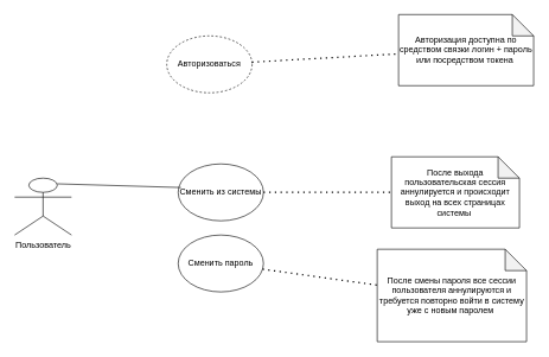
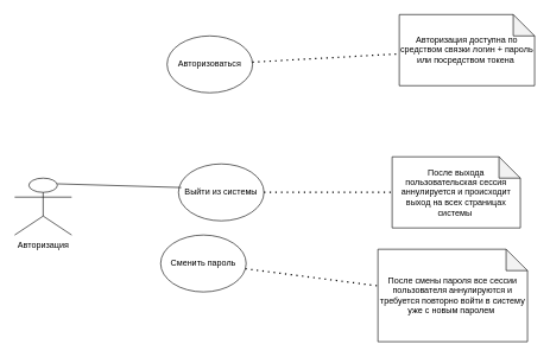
  <mxCell id="0" />
  <mxCell id="1" parent="0" />
- <mxCell id="2" value="Пользователь" style="shape=umlActor;verticalLabelPosition=bottom;verticalAlign=top;html=1;outlineConnect=0;" vertex="1" parent="1"><mxGeometry x="20" y="250" width="80" height="80" as="geometry" /></mxCell>
- <mxCell id="3" value="Авторизоваться" style="ellipse;whiteSpace=wrap;html=1;dashed=1;" vertex="1" parent="1"><mxGeometry x="234" y="50" width="120" height="80" as="geometry" /></mxCell>
+ <mxCell id="2" value="Авторизация" style="shape=umlActor;verticalLabelPosition=bottom;verticalAlign=top;html=1;outlineConnect=0;" vertex="1" parent="1"><mxGeometry x="20" y="250" width="80" height="80" as="geometry" /></mxCell>
+ <mxCell id="3" value="Авторизоваться" style="ellipse;whiteSpace=wrap;html=1;" vertex="1" parent="1"><mxGeometry x="234" y="50" width="120" height="80" as="geometry" /></mxCell>
  <mxCell id="4" value="Авторизация доступна по средством связки логин + пароль или посредством токена&amp;nbsp;" style="shape=note;whiteSpace=wrap;html=1;backgroundOutline=1;darkOpacity=0.05;" vertex="1" parent="1"><mxGeometry x="560" y="20" width="190" height="100" as="geometry" /></mxCell>
  <mxCell id="5" value="" style="endArrow=none;dashed=1;html=1;dashPattern=1 3;strokeWidth=2;rounded=0;" edge="1" parent="1" source="3" target="4"><mxGeometry width="50" height="50" relative="1" as="geometry"><mxPoint x="430" y="100" as="sourcePoint" /><mxPoint x="480" y="50" as="targetPoint" /></mxGeometry></mxCell>
- <mxCell id="6" value="Сменить из системы" style="ellipse;whiteSpace=wrap;html=1;" vertex="1" parent="1"><mxGeometry x="250" y="230" width="120" height="80" as="geometry" /></mxCell>
- <mxCell id="7" value="Сменить пароль" style="ellipse;whiteSpace=wrap;html=1;" vertex="1" parent="1"><mxGeometry x="250" y="330" width="120" height="80" as="geometry" /></mxCell>
+ <mxCell id="6" value="Выйти из системы" style="ellipse;whiteSpace=wrap;html=1;" vertex="1" parent="1"><mxGeometry x="250" y="230" width="120" height="80" as="geometry" /></mxCell>
+ <mxCell id="7" value="Сменить пароль" style="ellipse;whiteSpace=wrap;html=1;" vertex="1" parent="1"><mxGeometry x="225" y="330" width="120" height="80" as="geometry" /></mxCell>
  <mxCell id="8" value="" style="endArrow=none;html=1;rounded=0;exitX=0.75;exitY=0.1;exitDx=0;exitDy=0;exitPerimeter=0;entryX=0.033;entryY=0.415;entryDx=0;entryDy=0;entryPerimeter=0;" edge="1" parent="1" source="2" target="6"><mxGeometry width="50" height="50" relative="1" as="geometry"><mxPoint x="170" y="330" as="sourcePoint" /><mxPoint x="220" y="280" as="targetPoint" /></mxGeometry></mxCell>
  <mxCell id="9" value="После выхода пользовательская сессия аннулируется и происходит выход на всех страницах системы&amp;nbsp;" style="shape=note;whiteSpace=wrap;html=1;backgroundOutline=1;darkOpacity=0.05;" vertex="1" parent="1"><mxGeometry x="550" y="220" width="180" height="100" as="geometry" /></mxCell>
  <mxCell id="10" value="" style="endArrow=none;dashed=1;html=1;dashPattern=1 3;strokeWidth=2;rounded=0;" edge="1" parent="1" source="6" target="9"><mxGeometry width="50" height="50" relative="1" as="geometry"><mxPoint x="440" y="300" as="sourcePoint" /><mxPoint x="490" y="250" as="targetPoint" /></mxGeometry></mxCell>
  <mxCell id="11" value="После смены пароля все сессии пользователя аннулируются и требуется повторно войти в систему уже с новым паролем&amp;nbsp;" style="shape=note;whiteSpace=wrap;html=1;backgroundOutline=1;darkOpacity=0.05;" vertex="1" parent="1"><mxGeometry x="530" y="350" width="210" height="130" as="geometry" /></mxCell>
  <mxCell id="12" value="" style="endArrow=none;dashed=1;html=1;dashPattern=1 3;strokeWidth=2;rounded=0;" edge="1" parent="1" source="7" target="11"><mxGeometry width="50" height="50" relative="1" as="geometry"><mxPoint x="420" y="410" as="sourcePoint" /><mxPoint x="470" y="360" as="targetPoint" /></mxGeometry></mxCell>
